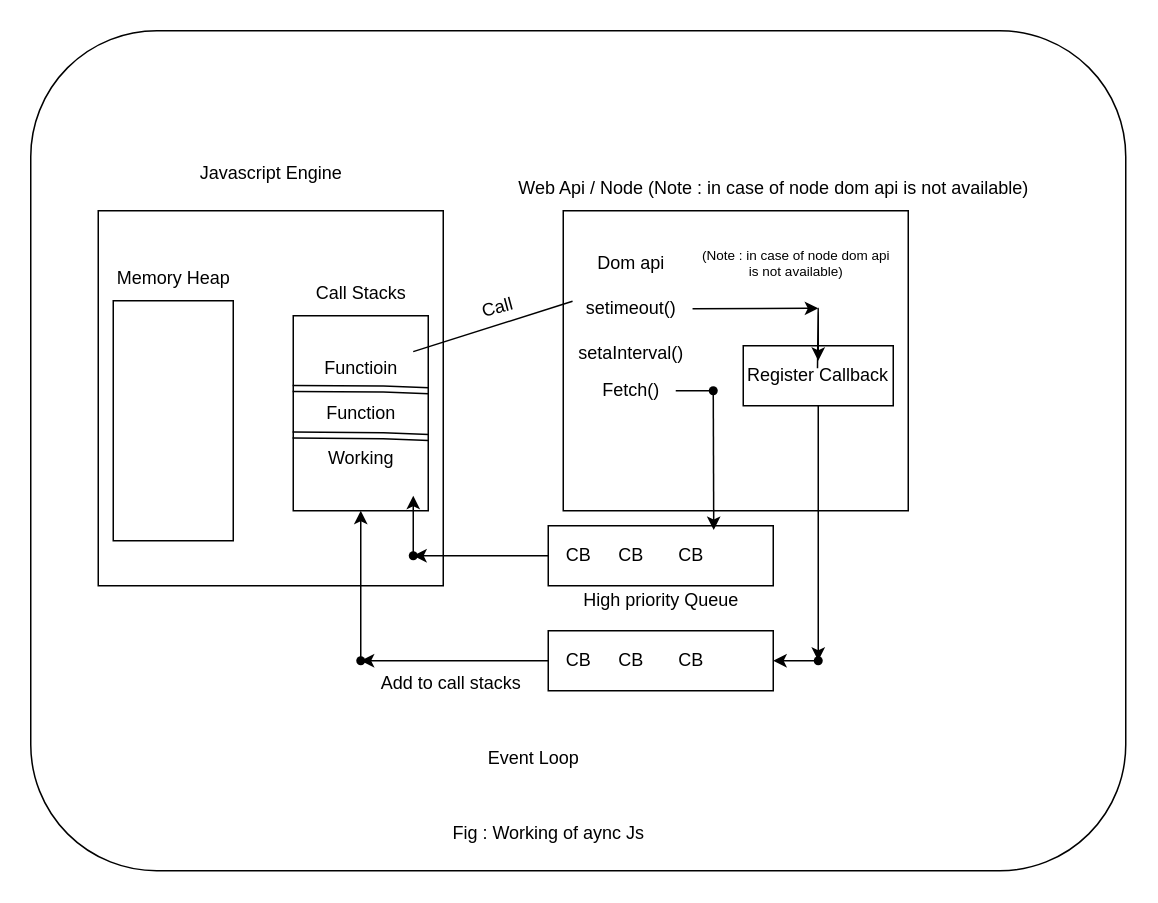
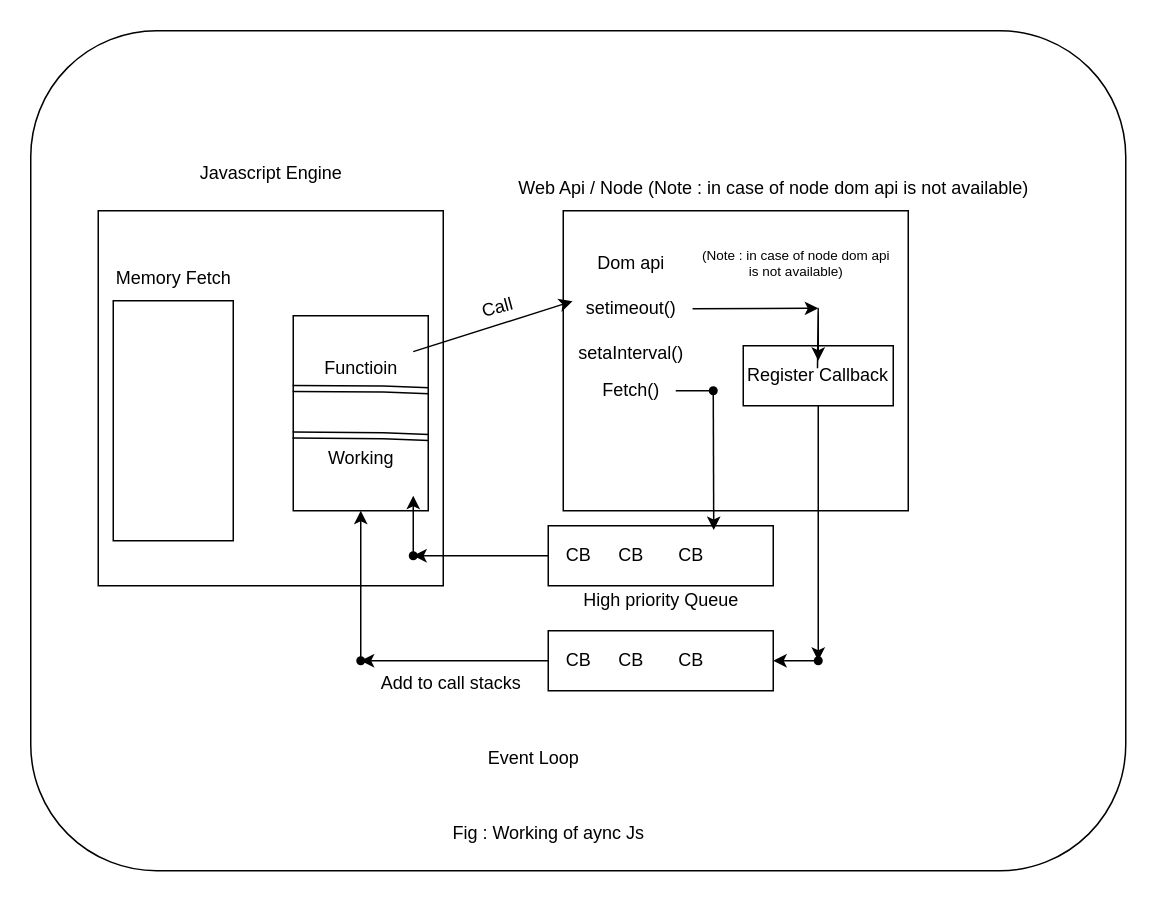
  <mxCell id="0" />
  <mxCell id="1" parent="0" />
  <mxCell id="2" value="" style="group;movable=0;resizable=0;rotatable=0;deletable=0;editable=0;connectable=0;" vertex="1" connectable="0" parent="1"><mxGeometry x="20" y="20" width="730" height="560" as="geometry" /></mxCell>
  <mxCell id="3" value="" style="rounded=1;whiteSpace=wrap;html=1;fontSize=12;movable=1;resizable=1;rotatable=1;deletable=1;editable=1;connectable=1;" parent="2" vertex="1"><mxGeometry width="730" height="560" as="geometry" /></mxCell>
  <mxCell id="4" value="" style="rounded=0;whiteSpace=wrap;html=1;movable=0;resizable=0;rotatable=0;deletable=0;editable=0;connectable=0;" parent="2" vertex="1"><mxGeometry x="355" y="120" width="230" height="200" as="geometry" /></mxCell>
  <mxCell id="5" value="" style="rounded=0;whiteSpace=wrap;html=1;movable=0;resizable=0;rotatable=0;deletable=0;editable=0;connectable=0;" parent="2" vertex="1"><mxGeometry x="45" y="120" width="230" height="250" as="geometry" /></mxCell>
  <mxCell id="6" value="" style="rounded=0;whiteSpace=wrap;html=1;movable=0;resizable=0;rotatable=0;deletable=0;editable=0;connectable=0;" parent="2" vertex="1"><mxGeometry x="55" y="180" width="80" height="160" as="geometry" /></mxCell>
  <mxCell id="7" value="" style="rounded=0;whiteSpace=wrap;html=1;movable=0;resizable=0;rotatable=0;deletable=0;editable=0;connectable=0;" parent="2" vertex="1"><mxGeometry x="175" y="190" width="90" height="130" as="geometry" /></mxCell>
- <mxCell id="8" value="&lt;span style=&quot;&quot;&gt;Memory Heap&lt;/span&gt;" style="text;html=1;align=center;verticalAlign=middle;resizable=0;points=[];autosize=1;strokeColor=none;fillColor=none;movable=0;rotatable=0;deletable=0;editable=0;connectable=0;" parent="2" vertex="1"><mxGeometry x="45" y="150" width="100" height="30" as="geometry" /></mxCell>
- <mxCell id="9" value="Call Stacks" style="text;html=1;align=center;verticalAlign=middle;resizable=0;points=[];autosize=1;strokeColor=none;fillColor=none;movable=0;rotatable=0;deletable=0;editable=0;connectable=0;" parent="2" vertex="1"><mxGeometry x="180" y="160" width="80" height="30" as="geometry" /></mxCell>
+ <mxCell id="8" value="&lt;span style=&quot;&quot;&gt;Memory Fetch&lt;/span&gt;" style="text;html=1;align=center;verticalAlign=middle;resizable=0;points=[];autosize=1;strokeColor=none;fillColor=none;movable=0;rotatable=0;deletable=0;editable=0;connectable=0;" parent="2" vertex="1"><mxGeometry x="45" y="150" width="100" height="30" as="geometry" /></mxCell>
  <mxCell id="10" value="Functioin" style="text;html=1;align=center;verticalAlign=middle;resizable=0;points=[];autosize=1;strokeColor=none;fillColor=none;movable=0;rotatable=0;deletable=0;editable=0;connectable=0;" parent="2" vertex="1"><mxGeometry x="185" y="210" width="70" height="30" as="geometry" /></mxCell>
- <mxCell id="11" value="Function" style="text;html=1;align=center;verticalAlign=middle;resizable=0;points=[];autosize=1;strokeColor=none;fillColor=none;movable=0;rotatable=0;deletable=0;editable=0;connectable=0;" parent="2" vertex="1"><mxGeometry x="185" y="240" width="70" height="30" as="geometry" /></mxCell>
  <mxCell id="12" value="Working" style="text;html=1;align=center;verticalAlign=middle;resizable=0;points=[];autosize=1;strokeColor=none;fillColor=none;movable=0;rotatable=0;deletable=0;editable=0;connectable=0;" parent="2" vertex="1"><mxGeometry x="185" y="270" width="70" height="30" as="geometry" /></mxCell>
  <mxCell id="13" value="" style="edgeStyle=none;shape=link;html=1;entryX=1.004;entryY=0.624;entryDx=0;entryDy=0;entryPerimeter=0;exitX=-0.005;exitY=0.612;exitDx=0;exitDy=0;exitPerimeter=0;movable=0;resizable=0;rotatable=0;deletable=0;editable=0;connectable=0;" parent="2" source="7" target="7" edge="1"><mxGeometry relative="1" as="geometry"><mxPoint x="290.29" y="219.5" as="sourcePoint" /><mxPoint x="365.23" y="170.25" as="targetPoint" /><Array as="points"><mxPoint x="235" y="270" /></Array></mxGeometry></mxCell>
  <mxCell id="14" value="" style="edgeStyle=none;shape=link;html=1;entryX=1.004;entryY=0.624;entryDx=0;entryDy=0;entryPerimeter=0;exitX=-0.005;exitY=0.612;exitDx=0;exitDy=0;exitPerimeter=0;movable=0;resizable=0;rotatable=0;deletable=0;editable=0;connectable=0;" parent="2" edge="1"><mxGeometry relative="1" as="geometry"><mxPoint x="174.6" y="238.44" as="sourcePoint" /><mxPoint x="265.41" y="240" as="targetPoint" /><Array as="points"><mxPoint x="235.05" y="238.88" /></Array></mxGeometry></mxCell>
  <mxCell id="15" value="Javascript Engine" style="text;html=1;align=center;verticalAlign=middle;resizable=0;points=[];autosize=1;strokeColor=none;fillColor=none;movable=0;rotatable=0;deletable=0;editable=0;connectable=0;" parent="2" vertex="1"><mxGeometry x="100" y="80" width="120" height="30" as="geometry" /></mxCell>
  <mxCell id="16" value="Web Api / Node (Note : in case of node dom api is not available)" style="text;html=1;align=center;verticalAlign=middle;resizable=0;points=[];autosize=1;strokeColor=none;fillColor=none;movable=0;rotatable=0;deletable=0;editable=0;connectable=0;" parent="2" vertex="1"><mxGeometry x="315" y="90" width="360" height="30" as="geometry" /></mxCell>
  <mxCell id="17" value="Dom api" style="text;html=1;align=center;verticalAlign=middle;resizable=0;points=[];autosize=1;strokeColor=none;fillColor=none;movable=0;rotatable=0;deletable=0;editable=0;connectable=0;" parent="2" vertex="1"><mxGeometry x="365" y="140" width="70" height="30" as="geometry" /></mxCell>
  <mxCell id="18" value="setimeout()" style="text;html=1;align=center;verticalAlign=middle;resizable=0;points=[];autosize=1;strokeColor=none;fillColor=none;movable=0;rotatable=0;deletable=0;editable=0;connectable=0;" parent="2" vertex="1"><mxGeometry x="360" y="170" width="80" height="30" as="geometry" /></mxCell>
- <mxCell id="19" value="" style="edgeStyle=none;html=1;entryX=0.015;entryY=0.345;entryDx=0;entryDy=0;entryPerimeter=0;movable=0;resizable=0;rotatable=0;deletable=0;editable=0;connectable=0;endArrow=none;" parent="2" source="10" target="18" edge="1"><mxGeometry relative="1" as="geometry" /></mxCell>
+ <mxCell id="19" value="" style="edgeStyle=none;html=1;entryX=0.015;entryY=0.345;entryDx=0;entryDy=0;entryPerimeter=0;movable=0;resizable=0;rotatable=0;deletable=0;editable=0;connectable=0;" parent="2" source="10" target="18" edge="1"><mxGeometry relative="1" as="geometry" /></mxCell>
  <mxCell id="20" value="setaInterval()" style="text;html=1;align=center;verticalAlign=middle;resizable=0;points=[];autosize=1;strokeColor=none;fillColor=none;movable=0;rotatable=0;deletable=0;editable=0;connectable=0;" parent="2" vertex="1"><mxGeometry x="355" y="200" width="90" height="30" as="geometry" /></mxCell>
  <mxCell id="21" value="Call" style="text;html=1;align=center;verticalAlign=middle;resizable=0;points=[];autosize=1;strokeColor=none;fillColor=none;rotation=-15;movable=0;rotatable=0;deletable=0;editable=0;connectable=0;" parent="2" vertex="1"><mxGeometry x="291" y="170" width="40" height="30" as="geometry" /></mxCell>
  <mxCell id="22" value="Register Callback" style="whiteSpace=wrap;html=1;movable=0;resizable=0;rotatable=0;deletable=0;editable=0;connectable=0;" parent="2" vertex="1"><mxGeometry x="475" y="210" width="100" height="40" as="geometry" /></mxCell>
  <mxCell id="23" value="" style="whiteSpace=wrap;html=1;movable=0;resizable=0;rotatable=0;deletable=0;editable=0;connectable=0;" parent="2" vertex="1"><mxGeometry x="345" y="400" width="150" height="40" as="geometry" /></mxCell>
  <mxCell id="24" value="" style="edgeStyle=none;html=1;movable=0;resizable=0;rotatable=0;deletable=0;editable=0;connectable=0;" parent="2" source="25" target="7" edge="1"><mxGeometry relative="1" as="geometry" /></mxCell>
  <mxCell id="25" value="" style="shape=waypoint;sketch=0;size=6;pointerEvents=1;points=[];fillColor=default;resizable=0;rotatable=0;perimeter=centerPerimeter;snapToPoint=1;movable=0;deletable=0;editable=0;connectable=0;" parent="2" vertex="1"><mxGeometry x="210" y="410" width="20" height="20" as="geometry" /></mxCell>
  <mxCell id="26" value="" style="edgeStyle=none;html=1;movable=0;resizable=0;rotatable=0;deletable=0;editable=0;connectable=0;" parent="2" source="23" target="25" edge="1"><mxGeometry relative="1" as="geometry" /></mxCell>
  <mxCell id="27" value="" style="edgeStyle=none;html=1;exitX=1.015;exitY=0.511;exitDx=0;exitDy=0;exitPerimeter=0;movable=0;resizable=0;rotatable=0;deletable=0;editable=0;connectable=0;" parent="2" source="18" edge="1"><mxGeometry relative="1" as="geometry"><mxPoint x="535" y="230" as="sourcePoint" /><mxPoint x="525" y="185" as="targetPoint" /></mxGeometry></mxCell>
  <mxCell id="28" value="" style="edgeStyle=none;html=1;movable=0;resizable=0;rotatable=0;deletable=0;editable=0;connectable=0;" parent="2" edge="1"><mxGeometry relative="1" as="geometry"><mxPoint x="524.5" y="225" as="sourcePoint" /><mxPoint x="525" y="220" as="targetPoint" /><Array as="points"><mxPoint x="525" y="180" /></Array></mxGeometry></mxCell>
  <mxCell id="29" value="" style="edgeStyle=none;html=1;movable=0;resizable=0;rotatable=0;deletable=0;editable=0;connectable=0;" parent="2" source="30" target="23" edge="1"><mxGeometry relative="1" as="geometry" /></mxCell>
  <mxCell id="30" value="" style="shape=waypoint;sketch=0;size=6;pointerEvents=1;points=[];fillColor=default;resizable=0;rotatable=0;perimeter=centerPerimeter;snapToPoint=1;movable=0;deletable=0;editable=0;connectable=0;" parent="2" vertex="1"><mxGeometry x="515" y="410" width="20" height="20" as="geometry" /></mxCell>
  <mxCell id="31" value="" style="edgeStyle=none;html=1;movable=0;resizable=0;rotatable=0;deletable=0;editable=0;connectable=0;" parent="2" source="22" target="30" edge="1"><mxGeometry relative="1" as="geometry" /></mxCell>
  <mxCell id="32" value="CB" style="text;html=1;align=center;verticalAlign=middle;resizable=0;points=[];autosize=1;strokeColor=none;fillColor=none;movable=0;rotatable=0;deletable=0;editable=0;connectable=0;" parent="2" vertex="1"><mxGeometry x="420" y="405" width="40" height="30" as="geometry" /></mxCell>
  <mxCell id="33" value="CB" style="text;html=1;align=center;verticalAlign=middle;resizable=0;points=[];autosize=1;strokeColor=none;fillColor=none;movable=0;rotatable=0;deletable=0;editable=0;connectable=0;" parent="2" vertex="1"><mxGeometry x="380" y="405" width="40" height="30" as="geometry" /></mxCell>
  <mxCell id="34" value="CB" style="text;html=1;align=center;verticalAlign=middle;resizable=0;points=[];autosize=1;strokeColor=none;fillColor=none;movable=0;rotatable=0;deletable=0;editable=0;connectable=0;" parent="2" vertex="1"><mxGeometry x="345" y="405" width="40" height="30" as="geometry" /></mxCell>
  <mxCell id="35" value="(Note : in case of node dom api &lt;br&gt;is not available)" style="text;html=1;align=center;verticalAlign=middle;resizable=0;points=[];autosize=1;strokeColor=none;fillColor=none;fontSize=9;movable=0;rotatable=0;deletable=0;editable=0;connectable=0;" parent="2" vertex="1"><mxGeometry x="435" y="135" width="150" height="40" as="geometry" /></mxCell>
  <mxCell id="36" value="" style="edgeStyle=none;html=1;fontSize=12;startArrow=none;movable=0;resizable=0;rotatable=0;deletable=0;editable=0;connectable=0;" parent="2" source="46" edge="1"><mxGeometry relative="1" as="geometry"><mxPoint x="455" y="240" as="targetPoint" /></mxGeometry></mxCell>
  <mxCell id="37" value="Fetch()" style="text;html=1;align=center;verticalAlign=middle;resizable=0;points=[];autosize=1;strokeColor=none;fillColor=none;fontSize=12;movable=0;rotatable=0;deletable=0;editable=0;connectable=0;" parent="2" vertex="1"><mxGeometry x="370" y="225" width="60" height="30" as="geometry" /></mxCell>
  <mxCell id="38" value="Event Loop" style="text;html=1;align=center;verticalAlign=middle;resizable=0;points=[];autosize=1;strokeColor=none;fillColor=none;fontSize=12;movable=0;rotatable=0;deletable=0;editable=0;connectable=0;" parent="2" vertex="1"><mxGeometry x="295" y="470" width="80" height="30" as="geometry" /></mxCell>
  <mxCell id="39" value="Add to call stacks" style="text;html=1;align=center;verticalAlign=middle;resizable=0;points=[];autosize=1;strokeColor=none;fillColor=none;fontSize=12;movable=0;rotatable=0;deletable=0;editable=0;connectable=0;" parent="2" vertex="1"><mxGeometry x="220" y="420" width="120" height="30" as="geometry" /></mxCell>
  <mxCell id="40" value="" style="whiteSpace=wrap;html=1;movable=0;resizable=0;rotatable=0;deletable=0;editable=0;connectable=0;" parent="2" vertex="1"><mxGeometry x="345" y="330" width="150" height="40" as="geometry" /></mxCell>
  <mxCell id="41" value="CB" style="text;html=1;align=center;verticalAlign=middle;resizable=0;points=[];autosize=1;strokeColor=none;fillColor=none;movable=0;rotatable=0;deletable=0;editable=0;connectable=0;" parent="2" vertex="1"><mxGeometry x="345" y="335" width="40" height="30" as="geometry" /></mxCell>
  <mxCell id="42" value="CB" style="text;html=1;align=center;verticalAlign=middle;resizable=0;points=[];autosize=1;strokeColor=none;fillColor=none;movable=0;rotatable=0;deletable=0;editable=0;connectable=0;" parent="2" vertex="1"><mxGeometry x="380" y="335" width="40" height="30" as="geometry" /></mxCell>
  <mxCell id="43" value="CB" style="text;html=1;align=center;verticalAlign=middle;resizable=0;points=[];autosize=1;strokeColor=none;fillColor=none;movable=0;rotatable=0;deletable=0;editable=0;connectable=0;" parent="2" vertex="1"><mxGeometry x="420" y="335" width="40" height="30" as="geometry" /></mxCell>
  <mxCell id="44" value="" style="edgeStyle=none;html=1;fontSize=12;endArrow=none;movable=0;resizable=0;rotatable=0;deletable=0;editable=0;connectable=0;" parent="2" source="37" target="46" edge="1"><mxGeometry relative="1" as="geometry"><mxPoint x="430" y="240" as="sourcePoint" /><mxPoint x="455" y="240" as="targetPoint" /></mxGeometry></mxCell>
  <mxCell id="45" value="" style="edgeStyle=none;html=1;fontSize=12;entryX=0.883;entryY=-0.072;entryDx=0;entryDy=0;entryPerimeter=0;movable=0;resizable=0;rotatable=0;deletable=0;editable=0;connectable=0;" parent="2" source="46" target="43" edge="1"><mxGeometry relative="1" as="geometry"><mxPoint x="455" y="320" as="targetPoint" /></mxGeometry></mxCell>
  <mxCell id="46" value="" style="shape=waypoint;sketch=0;size=6;pointerEvents=1;points=[];fillColor=none;resizable=0;rotatable=0;perimeter=centerPerimeter;snapToPoint=1;fontSize=12;movable=0;deletable=0;editable=0;connectable=0;" parent="2" vertex="1"><mxGeometry x="445" y="230" width="20" height="20" as="geometry" /></mxCell>
  <mxCell id="47" value="High priority Queue" style="text;html=1;align=center;verticalAlign=middle;resizable=0;points=[];autosize=1;strokeColor=none;fillColor=none;fontSize=12;movable=0;rotatable=0;deletable=0;editable=0;connectable=0;" parent="2" vertex="1"><mxGeometry x="355" y="365" width="130" height="30" as="geometry" /></mxCell>
  <mxCell id="48" style="edgeStyle=none;html=1;fontSize=12;entryX=1;entryY=1.333;entryDx=0;entryDy=0;entryPerimeter=0;movable=0;resizable=0;rotatable=0;deletable=0;editable=0;connectable=0;" parent="2" source="49" target="12" edge="1"><mxGeometry relative="1" as="geometry"><mxPoint x="255" y="330" as="targetPoint" /></mxGeometry></mxCell>
  <mxCell id="49" value="" style="shape=waypoint;sketch=0;size=6;pointerEvents=1;points=[];fillColor=none;resizable=0;rotatable=0;perimeter=centerPerimeter;snapToPoint=1;fontSize=12;movable=0;deletable=0;editable=0;connectable=0;" parent="2" vertex="1"><mxGeometry x="245" y="340" width="20" height="20" as="geometry" /></mxCell>
  <mxCell id="50" value="" style="edgeStyle=none;html=1;fontSize=12;entryX=0.267;entryY=0.642;entryDx=0;entryDy=0;entryPerimeter=0;movable=0;resizable=0;rotatable=0;deletable=0;editable=0;connectable=0;" parent="2" source="41" target="49" edge="1"><mxGeometry relative="1" as="geometry" /></mxCell>
  <mxCell id="51" value="Fig : Working of aync Js" style="text;html=1;align=center;verticalAlign=middle;resizable=0;points=[];autosize=1;strokeColor=none;fillColor=none;fontSize=12;" parent="2" vertex="1"><mxGeometry x="270" y="520" width="150" height="30" as="geometry" /></mxCell>
